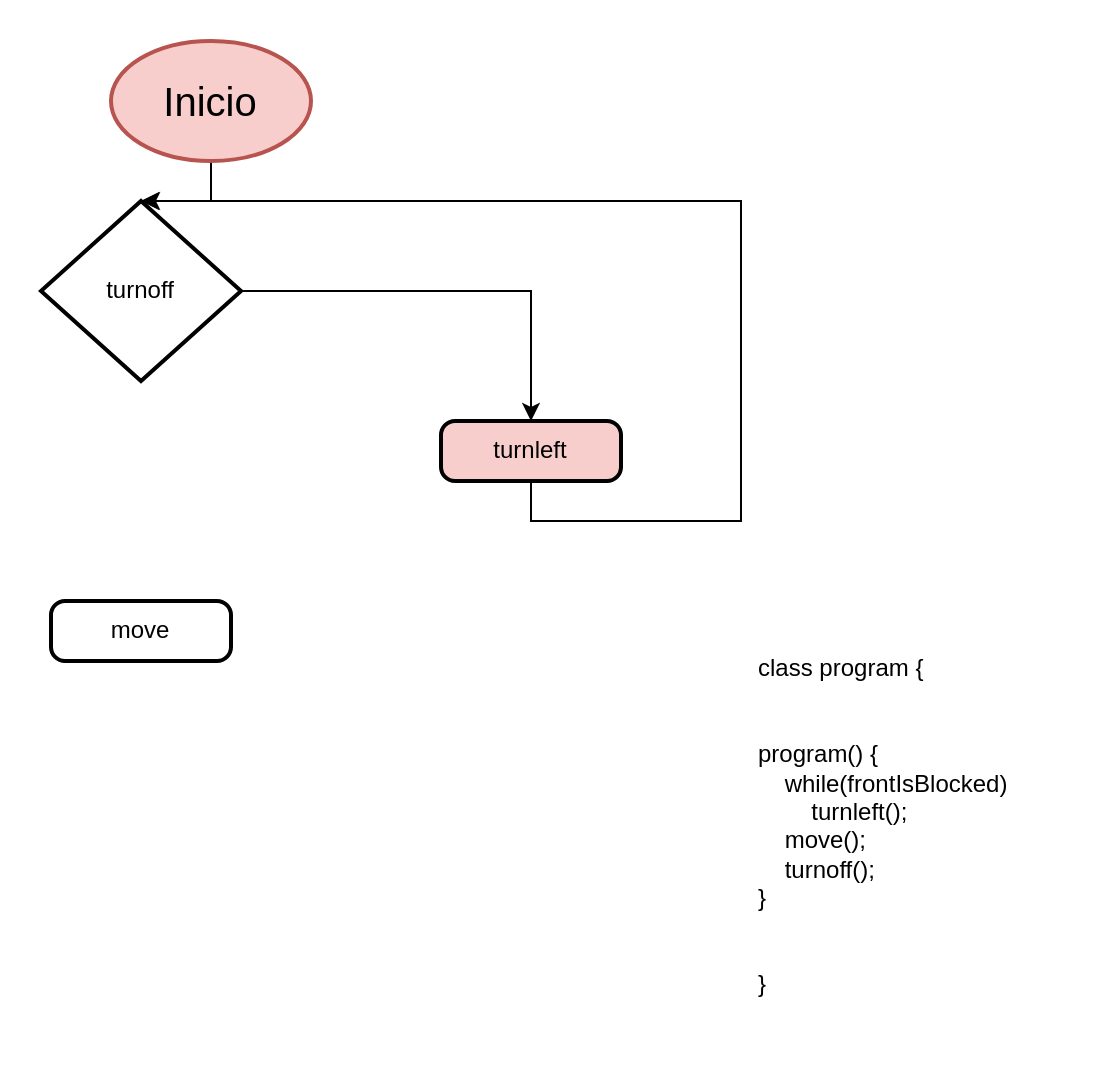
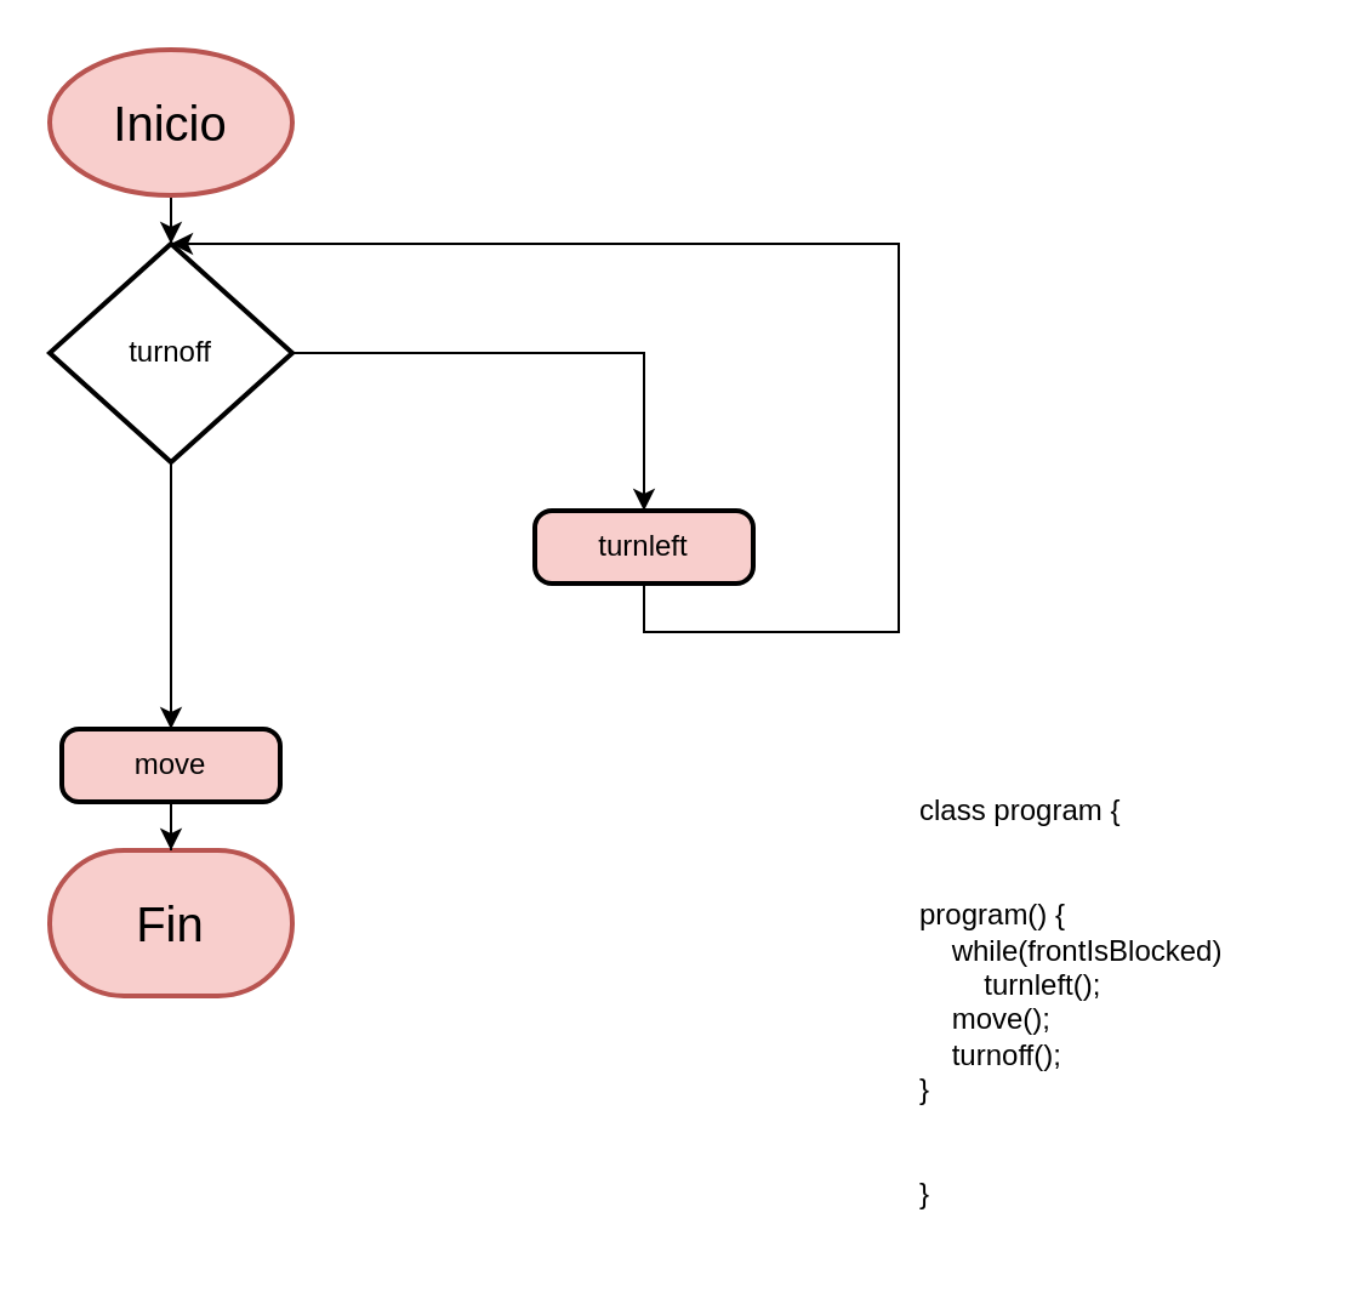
  <mxCell id="0" />
  <mxCell id="1" parent="0" />
  <mxCell id="2" value="class program {&#10;&#10;&#10;program() {&#10;    while(frontIsBlocked)&#10;        turnleft();&#10;    move();&#10;    turnoff();&#10;}&#10;&#10;&#10;}" style="text;whiteSpace=wrap;" vertex="1" parent="1"><mxGeometry x="377" y="320" width="160" height="200" as="geometry" /></mxCell>
  <mxCell id="3" style="edgeStyle=orthogonalEdgeStyle;rounded=0;orthogonalLoop=1;jettySize=auto;html=1;exitX=0.5;exitY=1;exitDx=0;exitDy=0;exitPerimeter=0;entryX=0.5;entryY=0;entryDx=0;entryDy=0;" edge="1" parent="1" source="4"><mxGeometry relative="1" as="geometry"><mxPoint x="70" y="100" as="targetPoint" /></mxGeometry></mxCell>
- <mxCell id="4" value="&lt;font style=&quot;font-size: 20px;&quot;&gt;Inicio&lt;/font&gt;" style="strokeWidth=2;html=1;shape=mxgraph.flowchart.start_1;whiteSpace=wrap;fillColor=#f8cecc;strokeColor=#b85450;" vertex="1" parent="1"><mxGeometry x="55" y="20" width="100" height="60" as="geometry" /></mxCell>
+ <mxCell id="4" value="&lt;font style=&quot;font-size: 20px;&quot;&gt;Inicio&lt;/font&gt;" style="strokeWidth=2;html=1;shape=mxgraph.flowchart.start_1;whiteSpace=wrap;fillColor=#f8cecc;strokeColor=#b85450;" vertex="1" parent="1"><mxGeometry x="20" width="100" height="60" as="geometry" y="20" /></mxCell>
+ <mxCell id="5" value="&lt;font style=&quot;font-size: 20px;&quot;&gt;Fin&lt;/font&gt;" style="strokeWidth=2;html=1;shape=mxgraph.flowchart.terminator;whiteSpace=wrap;fillColor=#f8cecc;strokeColor=#b85450;" vertex="1" parent="1"><mxGeometry x="20" y="350" width="100" height="60" as="geometry" /></mxCell>
  <mxCell id="6" style="edgeStyle=orthogonalEdgeStyle;rounded=0;orthogonalLoop=1;jettySize=auto;html=1;exitX=1;exitY=0.5;exitDx=0;exitDy=0;exitPerimeter=0;entryX=0.5;entryY=0;entryDx=0;entryDy=0;" edge="1" parent="1" source="8" target="9"><mxGeometry relative="1" as="geometry" /></mxCell>
+ <mxCell id="7" style="edgeStyle=orthogonalEdgeStyle;rounded=0;orthogonalLoop=1;jettySize=auto;html=1;exitX=0.5;exitY=1;exitDx=0;exitDy=0;exitPerimeter=0;" edge="1" parent="1" source="8" target="11"><mxGeometry relative="1" as="geometry" /></mxCell>
  <mxCell id="8" value="turnoff" style="strokeWidth=2;html=1;shape=mxgraph.flowchart.decision;whiteSpace=wrap;" vertex="1" parent="1"><mxGeometry x="20" y="100" width="100" height="90" as="geometry" /></mxCell>
  <mxCell id="9" value="turnleft" style="rounded=1;whiteSpace=wrap;html=1;absoluteArcSize=1;arcSize=14;strokeWidth=2;fillColor=#f8cecc;" vertex="1" parent="1"><mxGeometry x="220" y="210" width="90" height="30" as="geometry" /></mxCell>
- <mxCell id="11" value="move" style="rounded=1;whiteSpace=wrap;html=1;absoluteArcSize=1;arcSize=14;strokeWidth=2;" vertex="1" parent="1"><mxGeometry x="25" y="300" width="90" height="30" as="geometry" /></mxCell>
+ <mxCell id="10" style="edgeStyle=orthogonalEdgeStyle;rounded=0;orthogonalLoop=1;jettySize=auto;html=1;exitX=0.5;exitY=1;exitDx=0;exitDy=0;" edge="1" parent="1" source="11" target="5"><mxGeometry relative="1" as="geometry" /></mxCell>
+ <mxCell id="11" value="move" style="rounded=1;whiteSpace=wrap;html=1;absoluteArcSize=1;arcSize=14;strokeWidth=2;fillColor=#f8cecc;" vertex="1" parent="1"><mxGeometry x="25" y="300" width="90" height="30" as="geometry" /></mxCell>
  <mxCell id="12" style="edgeStyle=orthogonalEdgeStyle;rounded=0;orthogonalLoop=1;jettySize=auto;html=1;exitX=0.5;exitY=1;exitDx=0;exitDy=0;entryX=0.5;entryY=0;entryDx=0;entryDy=0;entryPerimeter=0;" edge="1" parent="1" source="9" target="8"><mxGeometry relative="1" as="geometry"><Array as="points"><mxPoint x="265" y="260" /><mxPoint x="370" y="260" /><mxPoint x="370" y="100" /></Array></mxGeometry></mxCell>
